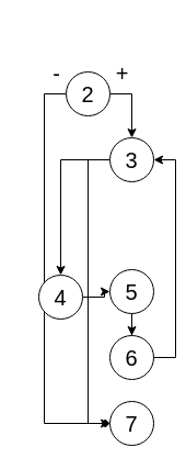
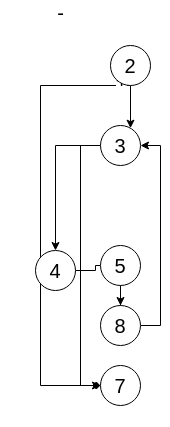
  <mxCell id="0" />
  <mxCell id="1" parent="0" />
  <mxCell id="2" style="edgeStyle=orthogonalEdgeStyle;rounded=0;orthogonalLoop=1;jettySize=auto;html=1;exitX=0.5;exitY=1;exitDx=0;exitDy=0;entryX=0;entryY=0.5;entryDx=0;entryDy=0;" edge="1" parent="1"><mxGeometry relative="1" as="geometry"><mxPoint x="20" y="20" as="targetPoint" /></mxGeometry></mxCell>
  <mxCell id="3" value="" style="edgeStyle=orthogonalEdgeStyle;rounded=0;orthogonalLoop=1;jettySize=auto;html=1;fontSize=20;" edge="1" parent="1" source="7" target="17"><mxGeometry relative="1" as="geometry"><Array as="points"><mxPoint x="40" y="85" /><mxPoint x="40" y="385" /></Array></mxGeometry></mxCell>
  <mxCell id="4" value="-" style="text;html=1;align=center;verticalAlign=middle;resizable=0;points=[];labelBackgroundColor=#ffffff;fontSize=20;" vertex="1" connectable="0" parent="3"><mxGeometry x="-0.628" y="-3" relative="1" as="geometry"><mxPoint x="13" y="-71" as="offset" /></mxGeometry></mxCell>
  <mxCell id="5" value="" style="edgeStyle=orthogonalEdgeStyle;rounded=0;orthogonalLoop=1;jettySize=auto;html=1;fontSize=20;" edge="1" parent="1" source="7" target="10"><mxGeometry relative="1" as="geometry"><Array as="points"><mxPoint x="120" y="85" /></Array></mxGeometry></mxCell>
  <mxCell id="6" value="+" style="text;html=1;align=center;verticalAlign=middle;resizable=0;points=[];labelBackgroundColor=#ffffff;fontSize=20;" vertex="1" connectable="0" parent="5"><mxGeometry x="-0.34" y="-1" relative="1" as="geometry"><mxPoint x="-9" y="-20" as="offset" /></mxGeometry></mxCell>
- <mxCell id="7" value="2" style="ellipse;whiteSpace=wrap;html=1;aspect=fixed;fontSize=20;" vertex="1" parent="1"><mxGeometry x="60" y="65" width="40" height="40" as="geometry" /></mxCell>
+ <mxCell id="7" value="2" style="ellipse;whiteSpace=wrap;html=1;aspect=fixed;fontSize=20;" vertex="1" parent="1"><mxGeometry x="110" y="45" width="40" height="40" as="geometry" /></mxCell>
  <mxCell id="8" value="" style="edgeStyle=orthogonalEdgeStyle;rounded=0;orthogonalLoop=1;jettySize=auto;html=1;fontSize=20;" edge="1" parent="1" source="10" target="12"><mxGeometry relative="1" as="geometry" /></mxCell>
  <mxCell id="9" style="edgeStyle=orthogonalEdgeStyle;rounded=0;orthogonalLoop=1;jettySize=auto;html=1;exitX=0;exitY=0.5;exitDx=0;exitDy=0;entryX=0;entryY=0.5;entryDx=0;entryDy=0;fontSize=20;endArrow=diamond;" edge="1" parent="1" source="10" target="17"><mxGeometry relative="1" as="geometry"><Array as="points"><mxPoint x="80" y="145" /><mxPoint x="80" y="385" /></Array></mxGeometry></mxCell>
  <mxCell id="10" value="3" style="ellipse;whiteSpace=wrap;html=1;aspect=fixed;fontSize=20;" vertex="1" parent="1"><mxGeometry x="100" y="125" width="40" height="40" as="geometry" /></mxCell>
- <mxCell id="11" value="" style="edgeStyle=orthogonalEdgeStyle;rounded=0;orthogonalLoop=1;jettySize=auto;html=1;fontSize=20;" edge="1" parent="1" source="12" target="14"><mxGeometry relative="1" as="geometry" /></mxCell>
+ <mxCell id="11" value="" style="edgeStyle=orthogonalEdgeStyle;rounded=0;orthogonalLoop=1;jettySize=auto;html=1;fontSize=20;endArrow=none;" edge="1" parent="1" source="12" target="14"><mxGeometry relative="1" as="geometry" /></mxCell>
  <mxCell id="12" value="4" style="ellipse;whiteSpace=wrap;html=1;aspect=fixed;fontSize=20;" vertex="1" parent="1"><mxGeometry x="35" y="250" width="40" height="40" as="geometry" /></mxCell>
  <mxCell id="13" value="" style="edgeStyle=orthogonalEdgeStyle;rounded=0;orthogonalLoop=1;jettySize=auto;html=1;fontSize=20;" edge="1" parent="1" source="14" target="16"><mxGeometry relative="1" as="geometry" /></mxCell>
  <mxCell id="14" value="5" style="ellipse;whiteSpace=wrap;html=1;aspect=fixed;fontSize=20;" vertex="1" parent="1"><mxGeometry x="100" y="245" width="40" height="40" as="geometry" /></mxCell>
  <mxCell id="15" style="edgeStyle=orthogonalEdgeStyle;rounded=0;orthogonalLoop=1;jettySize=auto;html=1;exitX=1;exitY=0.5;exitDx=0;exitDy=0;entryX=1;entryY=0.5;entryDx=0;entryDy=0;fontSize=20;" edge="1" parent="1" source="16" target="10"><mxGeometry relative="1" as="geometry" /></mxCell>
- <mxCell id="16" value="6" style="ellipse;whiteSpace=wrap;html=1;aspect=fixed;fontSize=20;" vertex="1" parent="1"><mxGeometry x="100" y="305" width="40" height="40" as="geometry" /></mxCell>
+ <mxCell id="16" value="8" style="ellipse;whiteSpace=wrap;html=1;aspect=fixed;fontSize=20;" vertex="1" parent="1"><mxGeometry x="100" y="305" width="40" height="40" as="geometry" /></mxCell>
  <mxCell id="17" value="7" style="ellipse;whiteSpace=wrap;html=1;aspect=fixed;fontSize=20;" vertex="1" parent="1"><mxGeometry x="100" y="365" width="40" height="40" as="geometry" /></mxCell>
